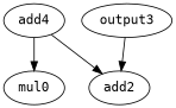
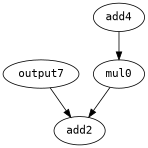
  digraph {
    fontname="DejaVu Sans Mono"
    node [fontname="DejaVu Sans Mono" opcode=add]
    edge [fontname="DejaVu Sans Mono" operand=0]
    mul0 [opcode=mul]
    add2
-   output3 [opcode=output]
+   output3 [opcode=output label=output7]
    add4
-   add4 -> add2
+   mul0 -> add2
    output3 -> add2
    add4 -> mul0
  }
